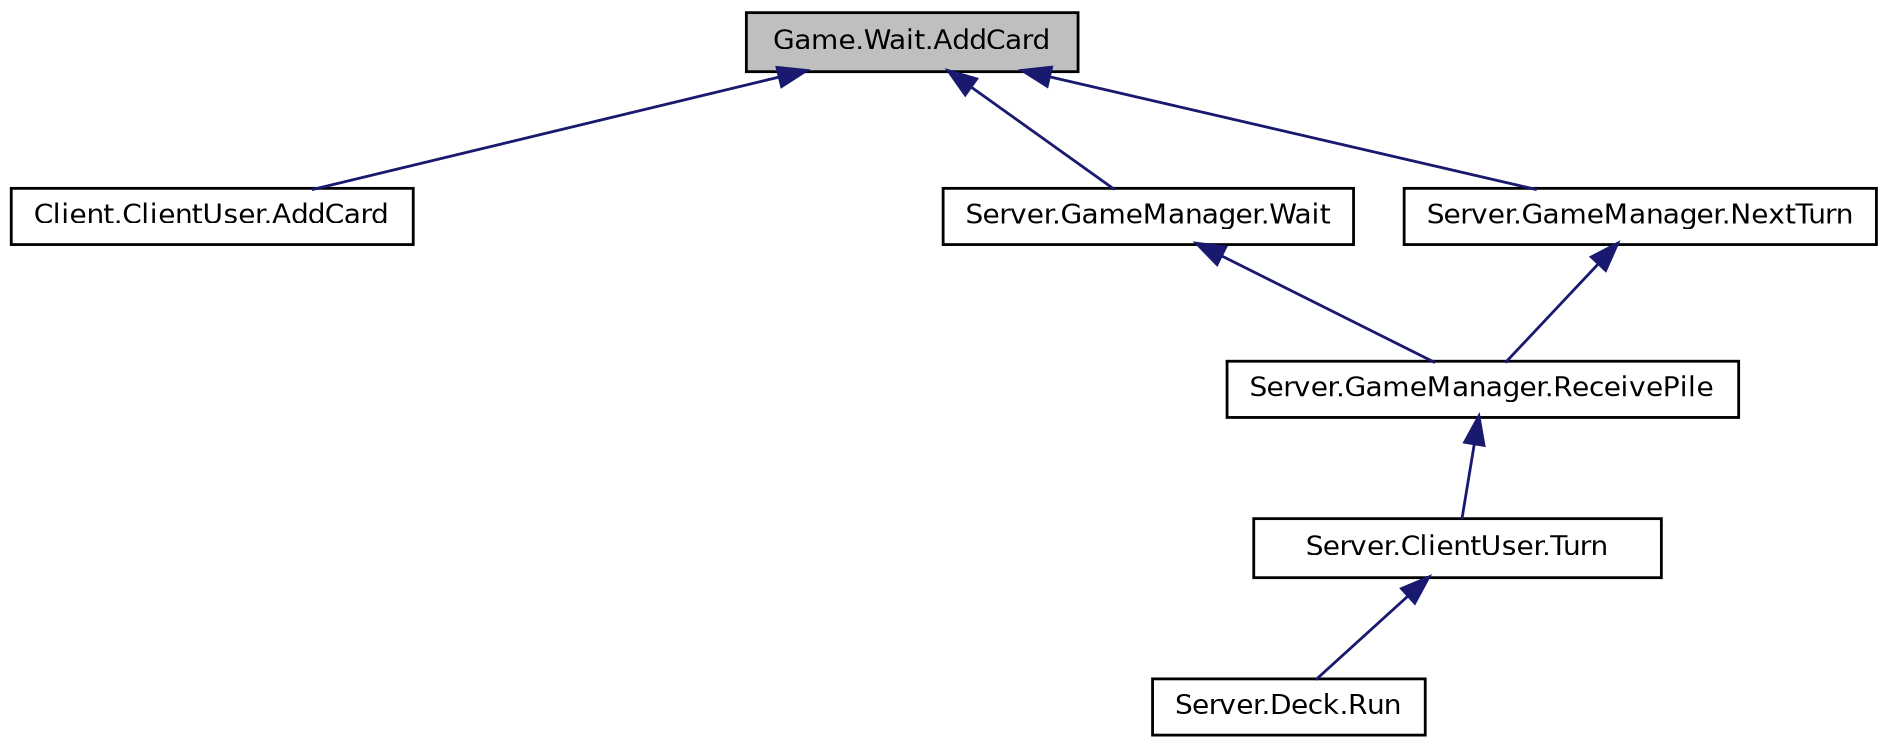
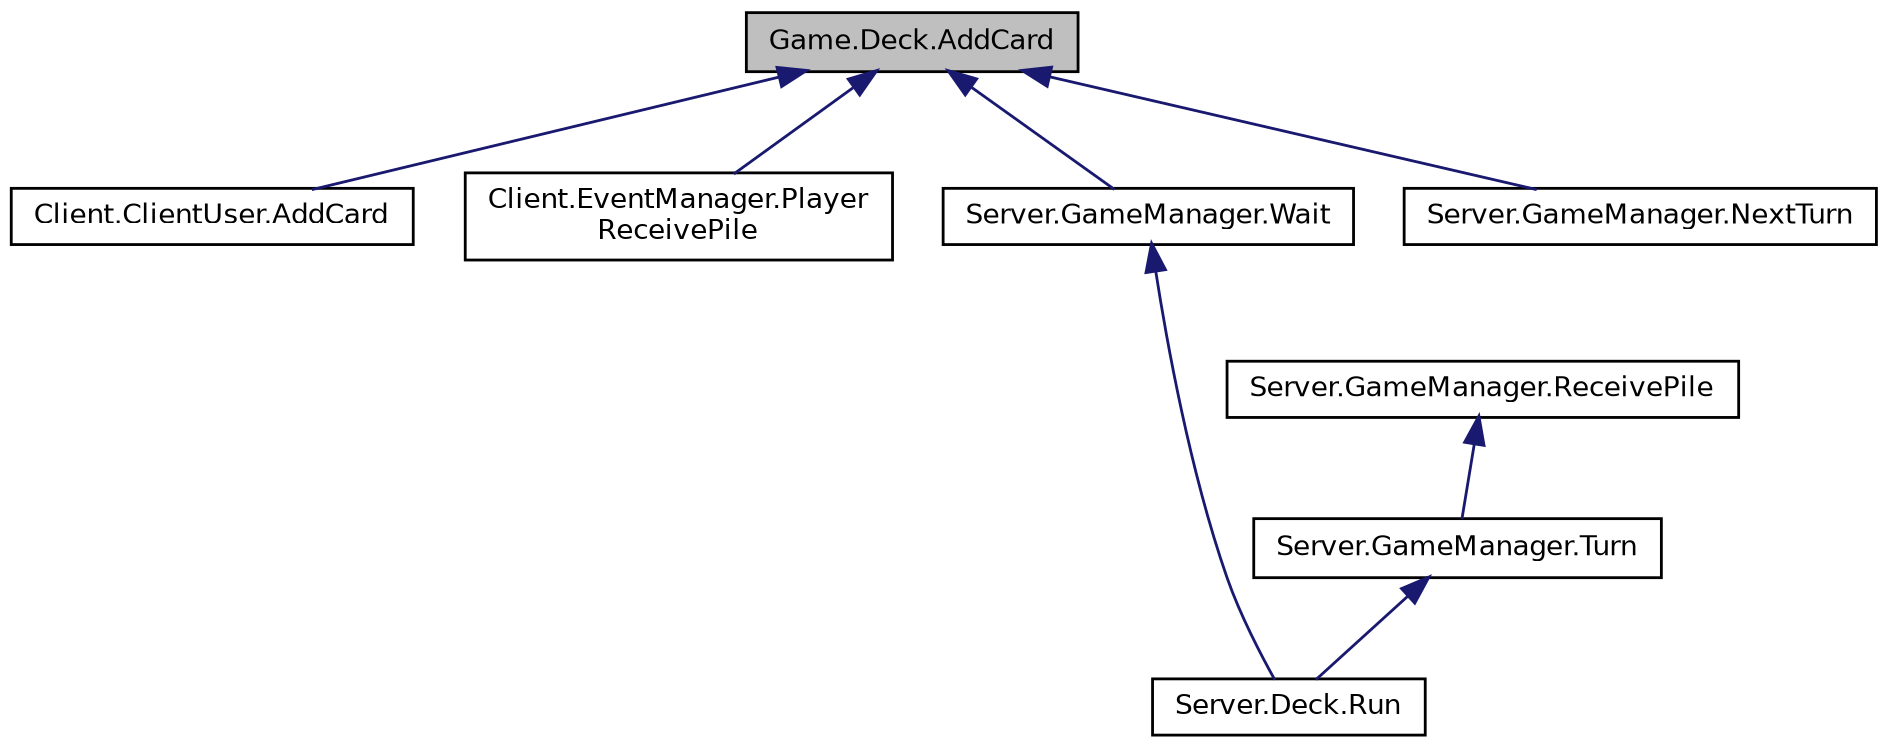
  digraph {
    rankdir=TB
    node [color=black fillcolor=white fontname=Helvetica fontsize=10 shape=record style=filled]
    edge [color=midnightblue dir=back fontname=Helvetica fontsize=10 labelfontname=Helvetica labelfontsize=10 style=solid]
-   n1 [fillcolor=grey75 fontcolor=black height=0.2 label="Game.Wait.AddCard" width=0.4]
+   n1 [fillcolor=grey75 fontcolor=black height=0.2 label="Game.Deck.AddCard" width=0.4]
    n2 [height=0.2 label="Client.ClientUser.AddCard" width=0.4]
+   n3 [height=0.2 label="Client.EventManager.Player\lReceivePile" width=0.4]
    n4 [height=0.2 label="Server.GameManager.Wait" width=0.4]
    n5 [height=0.2 label="Server.GameManager.NextTurn" width=0.4]
    n6 [height=0.2 label="Server.Deck.Run" width=0.4]
    n7 [height=0.2 label="Server.GameManager.ReceivePile" width=0.4]
-   n8 [height=0.2 label="Server.ClientUser.Turn" width=0.4]
+   n8 [height=0.2 label="Server.GameManager.Turn" width=0.4]
    n1 -> n2
+   n1 -> n3
    n1 -> n4
    n1 -> n5
-   n4 -> n7
-   n5 -> n7
+   n4 -> n6
    n7 -> n8
    n8 -> n6
  }
